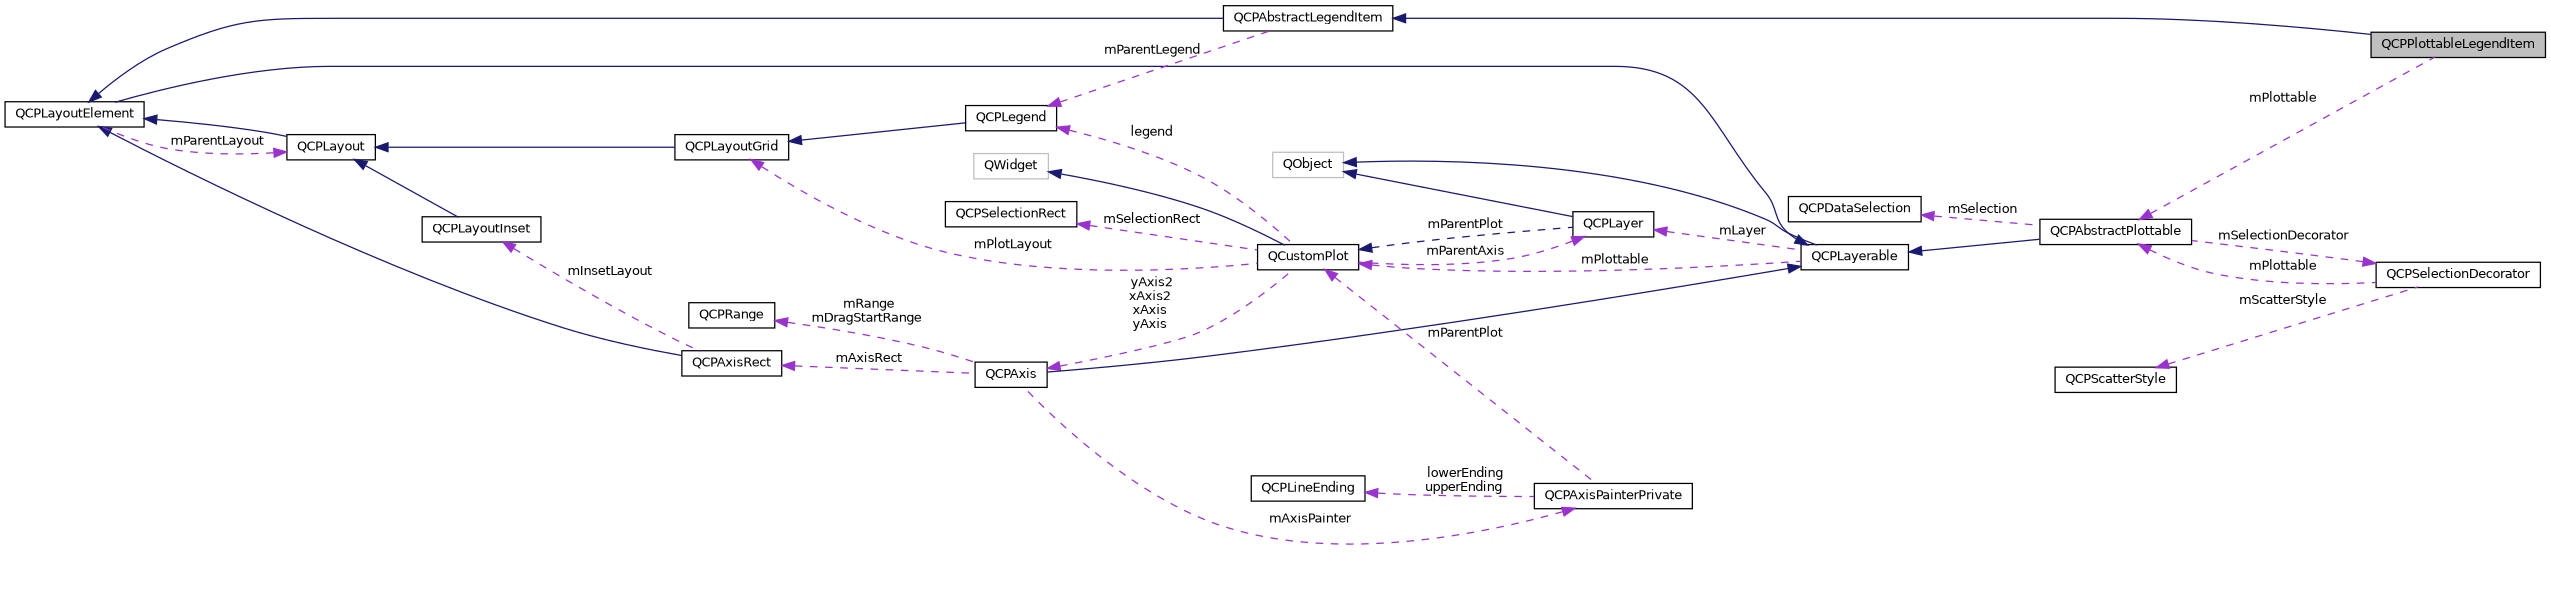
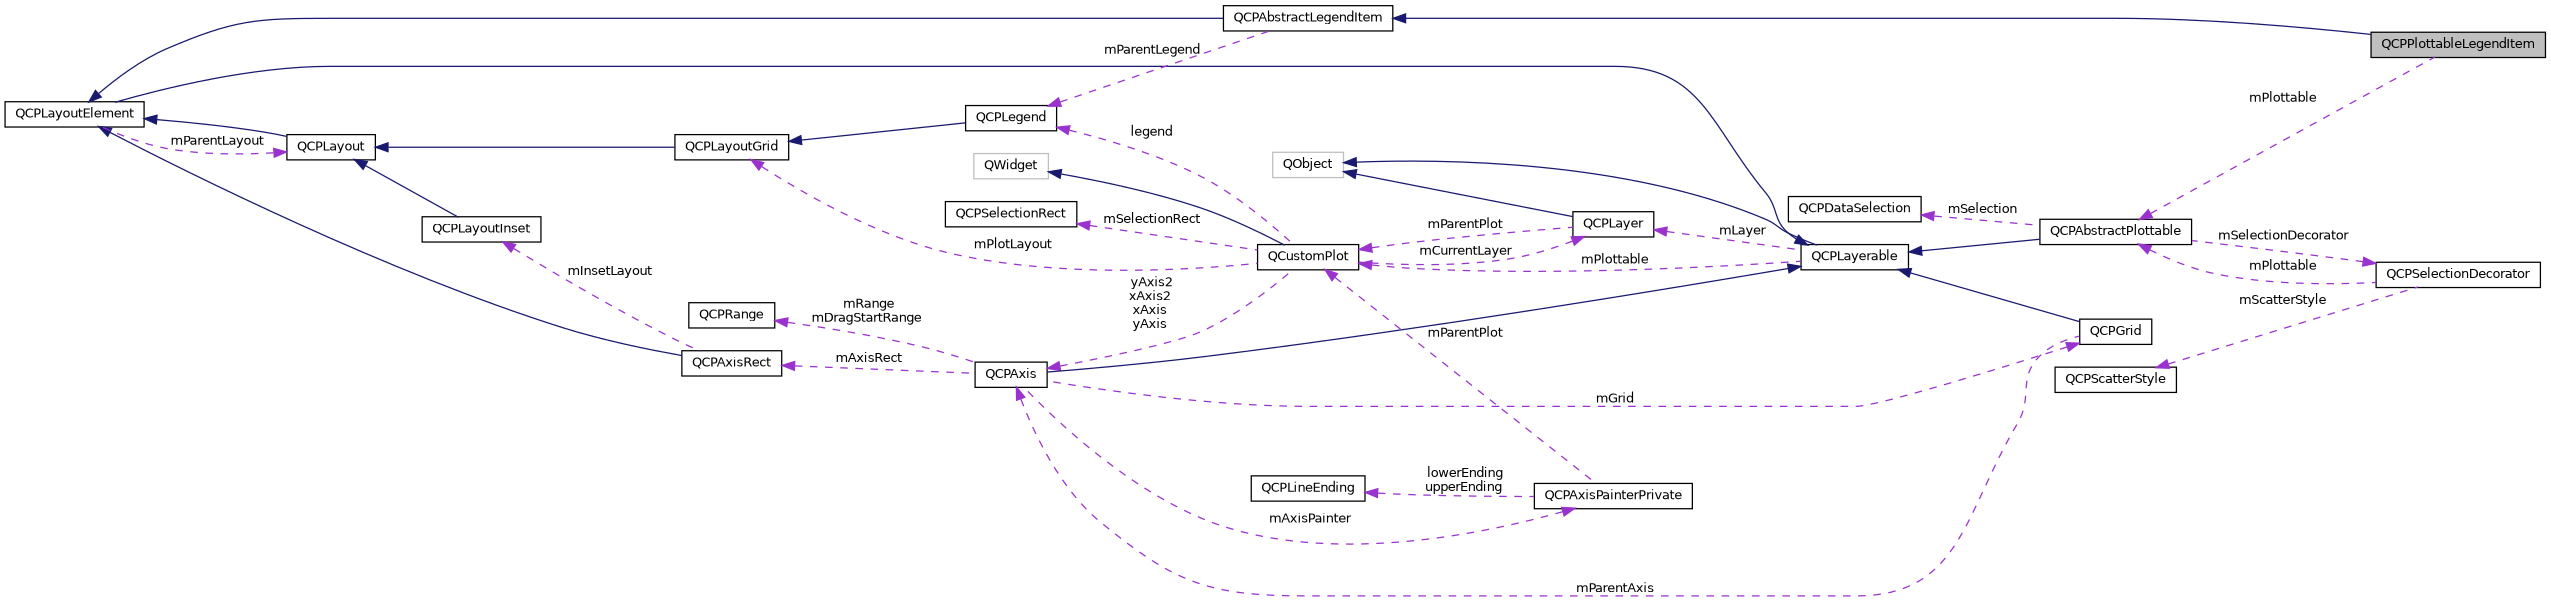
  digraph {
    rankdir=LR
    node [color=black fillcolor=white fontname=Helvetica fontsize=10 shape=record style=filled]
    edge [color=darkorchid3 dir=back fontname=Helvetica fontsize=10 labelfontname=Helvetica labelfontsize=10 style=dashed]
    n1 [fillcolor=grey75 fontcolor=black height=0.2 label=QCPPlottableLegendItem width=0.4]
    n2 [height=0.2 label=QCPAbstractLegendItem width=0.4]
    n3 [height=0.2 label=QCPLayoutElement width=0.4]
    n4 [height=0.2 label=QCPLayout width=0.4]
    n5 [height=0.2 label=QCPAxisRect width=0.4]
    n6 [height=0.2 label=QCPLayoutGrid width=0.4]
    n7 [height=0.2 label=QCPLayoutInset width=0.4]
    n8 [height=0.2 label=QCPAxis width=0.4]
    n9 [height=0.2 label=QCPLayerable width=0.4]
+   n10 [height=0.2 label=QCPGrid width=0.4]
    n11 [height=0.2 label=QCPAbstractPlottable width=0.4]
    n12 [height=0.2 label=QCPSelectionRect width=0.4]
    n13 [height=0.2 label=QCustomPlot width=0.4]
    n14 [height=0.2 label=QCPSelectionDecorator width=0.4]
    n15 [color=grey75 height=0.2 label=QObject width=0.4]
    n16 [height=0.2 label=QCPLayer width=0.4]
    n17 [height=0.2 label=QCPAxisPainterPrivate width=0.4]
    n18 [color=grey75 height=0.2 label=QWidget width=0.4]
    n19 [height=0.2 label=QCPLegend width=0.4]
    n20 [height=0.2 label=QCPRange width=0.4]
    n21 [height=0.2 label=QCPLineEnding width=0.4]
    n22 [height=0.2 label=QCPDataSelection width=0.4]
    n23 [height=0.2 label=QCPScatterStyle width=0.4]
    n2 -> n1 [color=midnightblue style=solid]
    n3 -> n2 [color=midnightblue style=solid]
    n3 -> n4 [color=midnightblue style=solid]
    n3 -> n5 [color=midnightblue style=solid]
    n4 -> n3 [label=" mParentLayout"]
    n4 -> n6 [color=midnightblue style=solid]
    n4 -> n7 [color=midnightblue style=solid]
    n5 -> n8 [label=" mAxisRect"]
    n6 -> n13 [label=" mPlotLayout"]
    n6 -> n19 [color=midnightblue style=solid]
    n7 -> n5 [label=" mInsetLayout"]
+   n8 -> n10 [label=" mParentAxis"]
    n8 -> n13 [label=" yAxis2\nxAxis2\nxAxis\nyAxis"]
    n9 -> n3 [color=midnightblue style=solid]
    n9 -> n8 [color=midnightblue style=solid]
+   n9 -> n10 [color=midnightblue style=solid]
    n9 -> n11 [color=midnightblue style=solid]
+   n10 -> n8 [label=" mGrid"]
    n11 -> n1 [label=" mPlottable"]
    n11 -> n14 [label=" mPlottable"]
    n12 -> n13 [label=" mSelectionRect"]
    n13 -> n9 [label=" mPlottable"]
-   n13 -> n16 [color=midnightblue label=" mParentPlot"]
+   n13 -> n16 [label=" mParentPlot"]
    n13 -> n17 [label=" mParentPlot"]
    n14 -> n11 [label=" mSelectionDecorator"]
    n15 -> n9 [color=midnightblue style=solid]
    n15 -> n16 [color=midnightblue style=solid]
    n16 -> n9 [label=" mLayer"]
-   n16 -> n13 [label=" mParentAxis"]
+   n16 -> n13 [label=" mCurrentLayer"]
    n17 -> n8 [label=" mAxisPainter"]
    n18 -> n13 [color=midnightblue style=solid]
    n19 -> n2 [label=" mParentLegend"]
    n19 -> n13 [label=" legend"]
    n20 -> n8 [label=" mRange\nmDragStartRange"]
    n21 -> n17 [label=" lowerEnding\nupperEnding"]
    n22 -> n11 [label=" mSelection"]
    n23 -> n14 [label=" mScatterStyle"]
  }
